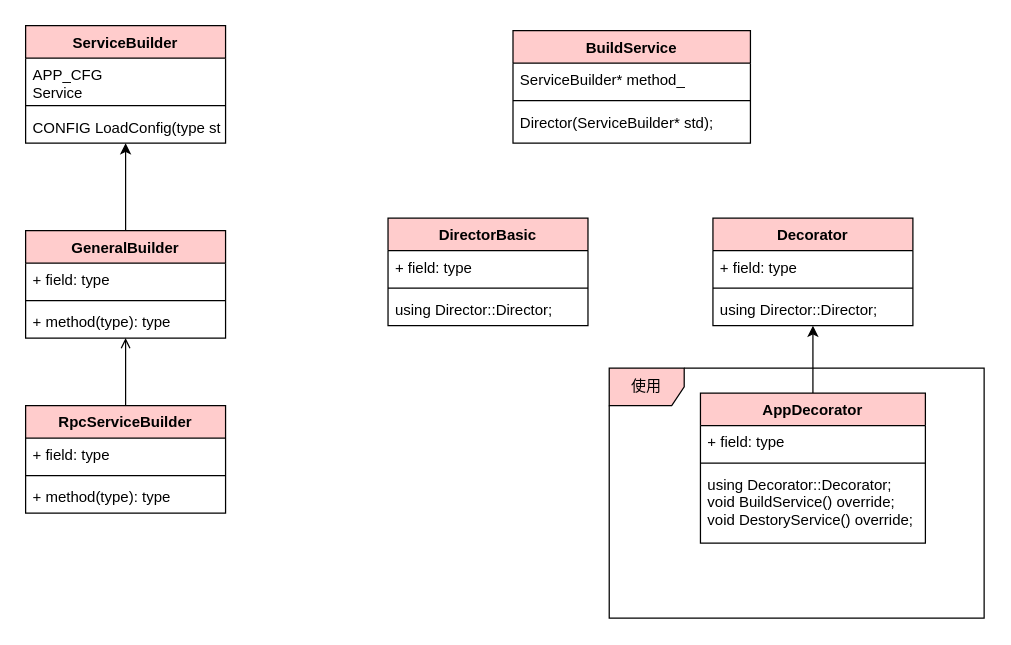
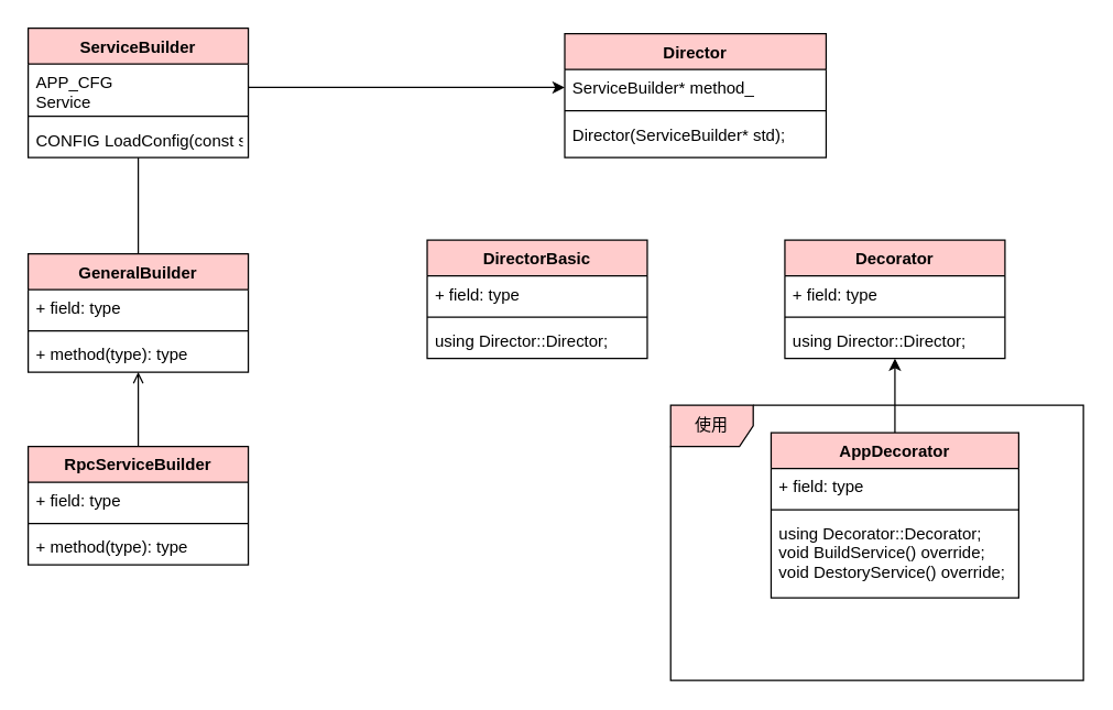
  <mxCell id="0" />
  <mxCell id="1" parent="0" />
  <mxCell id="2" value="ServiceBuilder" style="swimlane;fontStyle=1;align=center;verticalAlign=top;childLayout=stackLayout;horizontal=1;startSize=26;horizontalStack=0;resizeParent=1;resizeParentMax=0;resizeLast=0;collapsible=1;marginBottom=0;fillColor=#FFCCCC;" parent="1" vertex="1"><mxGeometry x="20" y="20" width="160" height="94" as="geometry" /></mxCell>
  <mxCell id="3" value="APP_CFG&#10;Service" style="text;strokeColor=none;fillColor=none;align=left;verticalAlign=top;spacingLeft=4;spacingRight=4;overflow=hidden;rotatable=0;points=[[0,0.5],[1,0.5]];portConstraint=eastwest;" parent="2" vertex="1"><mxGeometry y="26" width="160" height="34" as="geometry" /></mxCell>
  <mxCell id="4" value="" style="line;strokeWidth=1;fillColor=none;align=left;verticalAlign=middle;spacingTop=-1;spacingLeft=3;spacingRight=3;rotatable=0;labelPosition=right;points=[];portConstraint=eastwest;" parent="2" vertex="1"><mxGeometry y="60" width="160" height="8" as="geometry" /></mxCell>
- <mxCell id="5" value="CONFIG LoadConfig(type std::string&amp; path" style="text;strokeColor=none;fillColor=none;align=left;verticalAlign=top;spacingLeft=4;spacingRight=4;overflow=hidden;rotatable=0;points=[[0,0.5],[1,0.5]];portConstraint=eastwest;" parent="2" vertex="1"><mxGeometry y="68" width="160" height="26" as="geometry" /></mxCell>
- <mxCell id="6" style="edgeStyle=orthogonalEdgeStyle;rounded=0;orthogonalLoop=1;jettySize=auto;html=1;exitX=0.5;exitY=0;exitDx=0;exitDy=0;" parent="1" source="7" target="2" edge="1"><mxGeometry relative="1" as="geometry" /></mxCell>
+ <mxCell id="5" value="CONFIG LoadConfig(const std::string&amp; path" style="text;strokeColor=none;fillColor=none;align=left;verticalAlign=top;spacingLeft=4;spacingRight=4;overflow=hidden;rotatable=0;points=[[0,0.5],[1,0.5]];portConstraint=eastwest;" parent="2" vertex="1"><mxGeometry y="68" width="160" height="26" as="geometry" /></mxCell>
+ <mxCell id="6" style="edgeStyle=orthogonalEdgeStyle;rounded=0;orthogonalLoop=1;jettySize=auto;html=1;exitX=0.5;exitY=0;exitDx=0;exitDy=0;endArrow=none;" parent="1" source="7" target="2" edge="1"><mxGeometry relative="1" as="geometry" /></mxCell>
  <mxCell id="7" value="GeneralBuilder" style="swimlane;fontStyle=1;align=center;verticalAlign=top;childLayout=stackLayout;horizontal=1;startSize=26;horizontalStack=0;resizeParent=1;resizeParentMax=0;resizeLast=0;collapsible=1;marginBottom=0;fillColor=#FFCCCC;" parent="1" vertex="1"><mxGeometry x="20" y="184" width="160" height="86" as="geometry" /></mxCell>
  <mxCell id="8" value="+ field: type" style="text;strokeColor=none;fillColor=none;align=left;verticalAlign=top;spacingLeft=4;spacingRight=4;overflow=hidden;rotatable=0;points=[[0,0.5],[1,0.5]];portConstraint=eastwest;" parent="7" vertex="1"><mxGeometry y="26" width="160" height="26" as="geometry" /></mxCell>
  <mxCell id="9" value="" style="line;strokeWidth=1;fillColor=none;align=left;verticalAlign=middle;spacingTop=-1;spacingLeft=3;spacingRight=3;rotatable=0;labelPosition=right;points=[];portConstraint=eastwest;" parent="7" vertex="1"><mxGeometry y="52" width="160" height="8" as="geometry" /></mxCell>
  <mxCell id="10" value="+ method(type): type" style="text;strokeColor=none;fillColor=none;align=left;verticalAlign=top;spacingLeft=4;spacingRight=4;overflow=hidden;rotatable=0;points=[[0,0.5],[1,0.5]];portConstraint=eastwest;" parent="7" vertex="1"><mxGeometry y="60" width="160" height="26" as="geometry" /></mxCell>
- <mxCell id="11" value="BuildService" style="swimlane;fontStyle=1;align=center;verticalAlign=top;childLayout=stackLayout;horizontal=1;startSize=26;horizontalStack=0;resizeParent=1;resizeParentMax=0;resizeLast=0;collapsible=1;marginBottom=0;fillColor=#FFCCCC;" parent="1" vertex="1"><mxGeometry x="410" y="24" width="190" height="90" as="geometry" /></mxCell>
+ <mxCell id="11" value="Director" style="swimlane;fontStyle=1;align=center;verticalAlign=top;childLayout=stackLayout;horizontal=1;startSize=26;horizontalStack=0;resizeParent=1;resizeParentMax=0;resizeLast=0;collapsible=1;marginBottom=0;fillColor=#FFCCCC;" parent="1" vertex="1"><mxGeometry x="410" y="24" width="190" height="90" as="geometry" /></mxCell>
  <mxCell id="12" value="ServiceBuilder* method_" style="text;strokeColor=none;fillColor=none;align=left;verticalAlign=top;spacingLeft=4;spacingRight=4;overflow=hidden;rotatable=0;points=[[0,0.5],[1,0.5]];portConstraint=eastwest;" parent="11" vertex="1"><mxGeometry y="26" width="190" height="26" as="geometry" /></mxCell>
  <mxCell id="13" value="" style="line;strokeWidth=1;fillColor=none;align=left;verticalAlign=middle;spacingTop=-1;spacingLeft=3;spacingRight=3;rotatable=0;labelPosition=right;points=[];portConstraint=eastwest;" parent="11" vertex="1"><mxGeometry y="52" width="190" height="8" as="geometry" /></mxCell>
  <mxCell id="14" value="  Director(ServiceBuilder* std);&#10;" style="text;strokeColor=none;fillColor=none;align=left;verticalAlign=top;spacingLeft=4;spacingRight=4;overflow=hidden;rotatable=0;points=[[0,0.5],[1,0.5]];portConstraint=eastwest;" parent="11" vertex="1"><mxGeometry y="60" width="190" height="30" as="geometry" /></mxCell>
  <mxCell id="15" value="Decorator" style="swimlane;fontStyle=1;align=center;verticalAlign=top;childLayout=stackLayout;horizontal=1;startSize=26;horizontalStack=0;resizeParent=1;resizeParentMax=0;resizeLast=0;collapsible=1;marginBottom=0;fillColor=#FFCCCC;" parent="1" vertex="1"><mxGeometry x="570" y="174" width="160" height="86" as="geometry" /></mxCell>
  <mxCell id="16" value="+ field: type" style="text;strokeColor=none;fillColor=none;align=left;verticalAlign=top;spacingLeft=4;spacingRight=4;overflow=hidden;rotatable=0;points=[[0,0.5],[1,0.5]];portConstraint=eastwest;" parent="15" vertex="1"><mxGeometry y="26" width="160" height="26" as="geometry" /></mxCell>
  <mxCell id="17" value="" style="line;strokeWidth=1;fillColor=none;align=left;verticalAlign=middle;spacingTop=-1;spacingLeft=3;spacingRight=3;rotatable=0;labelPosition=right;points=[];portConstraint=eastwest;" parent="15" vertex="1"><mxGeometry y="52" width="160" height="8" as="geometry" /></mxCell>
  <mxCell id="18" value="  using Director::Director;&#10;" style="text;strokeColor=none;fillColor=none;align=left;verticalAlign=top;spacingLeft=4;spacingRight=4;overflow=hidden;rotatable=0;points=[[0,0.5],[1,0.5]];portConstraint=eastwest;" parent="15" vertex="1"><mxGeometry y="60" width="160" height="26" as="geometry" /></mxCell>
  <mxCell id="19" style="edgeStyle=orthogonalEdgeStyle;rounded=0;orthogonalLoop=1;jettySize=auto;html=1;exitX=0.5;exitY=0;exitDx=0;exitDy=0;endArrow=open;" parent="1" source="20" target="7" edge="1"><mxGeometry relative="1" as="geometry" /></mxCell>
  <mxCell id="20" value="RpcServiceBuilder" style="swimlane;fontStyle=1;align=center;verticalAlign=top;childLayout=stackLayout;horizontal=1;startSize=26;horizontalStack=0;resizeParent=1;resizeParentMax=0;resizeLast=0;collapsible=1;marginBottom=0;fillColor=#FFCCCC;" parent="1" vertex="1"><mxGeometry x="20" y="324" width="160" height="86" as="geometry" /></mxCell>
  <mxCell id="21" value="+ field: type" style="text;strokeColor=none;fillColor=none;align=left;verticalAlign=top;spacingLeft=4;spacingRight=4;overflow=hidden;rotatable=0;points=[[0,0.5],[1,0.5]];portConstraint=eastwest;" parent="20" vertex="1"><mxGeometry y="26" width="160" height="26" as="geometry" /></mxCell>
  <mxCell id="22" value="" style="line;strokeWidth=1;fillColor=none;align=left;verticalAlign=middle;spacingTop=-1;spacingLeft=3;spacingRight=3;rotatable=0;labelPosition=right;points=[];portConstraint=eastwest;" parent="20" vertex="1"><mxGeometry y="52" width="160" height="8" as="geometry" /></mxCell>
  <mxCell id="23" value="+ method(type): type" style="text;strokeColor=none;fillColor=none;align=left;verticalAlign=top;spacingLeft=4;spacingRight=4;overflow=hidden;rotatable=0;points=[[0,0.5],[1,0.5]];portConstraint=eastwest;" parent="20" vertex="1"><mxGeometry y="60" width="160" height="26" as="geometry" /></mxCell>
  <mxCell id="24" style="edgeStyle=orthogonalEdgeStyle;rounded=0;orthogonalLoop=1;jettySize=auto;html=1;exitX=0.5;exitY=0;exitDx=0;exitDy=0;" parent="1" source="25" target="15" edge="1"><mxGeometry relative="1" as="geometry" /></mxCell>
  <mxCell id="25" value="AppDecorator" style="swimlane;fontStyle=1;align=center;verticalAlign=top;childLayout=stackLayout;horizontal=1;startSize=26;horizontalStack=0;resizeParent=1;resizeParentMax=0;resizeLast=0;collapsible=1;marginBottom=0;fillColor=#FFCCCC;" parent="1" vertex="1"><mxGeometry x="560" y="314" width="180" height="120" as="geometry" /></mxCell>
  <mxCell id="26" value="+ field: type" style="text;strokeColor=none;fillColor=none;align=left;verticalAlign=top;spacingLeft=4;spacingRight=4;overflow=hidden;rotatable=0;points=[[0,0.5],[1,0.5]];portConstraint=eastwest;" parent="25" vertex="1"><mxGeometry y="26" width="180" height="26" as="geometry" /></mxCell>
  <mxCell id="27" value="" style="line;strokeWidth=1;fillColor=none;align=left;verticalAlign=middle;spacingTop=-1;spacingLeft=3;spacingRight=3;rotatable=0;labelPosition=right;points=[];portConstraint=eastwest;" parent="25" vertex="1"><mxGeometry y="52" width="180" height="8" as="geometry" /></mxCell>
  <mxCell id="28" value="  using Decorator::Decorator;&#10;  void BuildService() override;&#10;  void DestoryService() override;" style="text;strokeColor=none;fillColor=none;align=left;verticalAlign=top;spacingLeft=4;spacingRight=4;overflow=hidden;rotatable=0;points=[[0,0.5],[1,0.5]];portConstraint=eastwest;" parent="25" vertex="1"><mxGeometry y="60" width="180" height="60" as="geometry" /></mxCell>
  <mxCell id="29" value="DirectorBasic" style="swimlane;fontStyle=1;align=center;verticalAlign=top;childLayout=stackLayout;horizontal=1;startSize=26;horizontalStack=0;resizeParent=1;resizeParentMax=0;resizeLast=0;collapsible=1;marginBottom=0;fillColor=#FFCCCC;" parent="1" vertex="1"><mxGeometry x="310" y="174" width="160" height="86" as="geometry" /></mxCell>
  <mxCell id="30" value="+ field: type" style="text;strokeColor=none;fillColor=none;align=left;verticalAlign=top;spacingLeft=4;spacingRight=4;overflow=hidden;rotatable=0;points=[[0,0.5],[1,0.5]];portConstraint=eastwest;" parent="29" vertex="1"><mxGeometry y="26" width="160" height="26" as="geometry" /></mxCell>
  <mxCell id="31" value="" style="line;strokeWidth=1;fillColor=none;align=left;verticalAlign=middle;spacingTop=-1;spacingLeft=3;spacingRight=3;rotatable=0;labelPosition=right;points=[];portConstraint=eastwest;" parent="29" vertex="1"><mxGeometry y="52" width="160" height="8" as="geometry" /></mxCell>
  <mxCell id="32" value="  using Director::Director;&#10;" style="text;strokeColor=none;fillColor=none;align=left;verticalAlign=top;spacingLeft=4;spacingRight=4;overflow=hidden;rotatable=0;points=[[0,0.5],[1,0.5]];portConstraint=eastwest;" parent="29" vertex="1"><mxGeometry y="60" width="160" height="26" as="geometry" /></mxCell>
+ <mxCell id="33" style="edgeStyle=orthogonalEdgeStyle;rounded=0;orthogonalLoop=1;jettySize=auto;html=1;exitX=1;exitY=0.5;exitDx=0;exitDy=0;entryX=0;entryY=0.5;entryDx=0;entryDy=0;" parent="1" source="3" target="12" edge="1"><mxGeometry relative="1" as="geometry" /></mxCell>
  <mxCell id="34" value="使用" style="shape=umlFrame;whiteSpace=wrap;html=1;fillColor=#FFCCCC;" parent="1" vertex="1"><mxGeometry x="487" y="294" width="300" height="200" as="geometry" /></mxCell>
